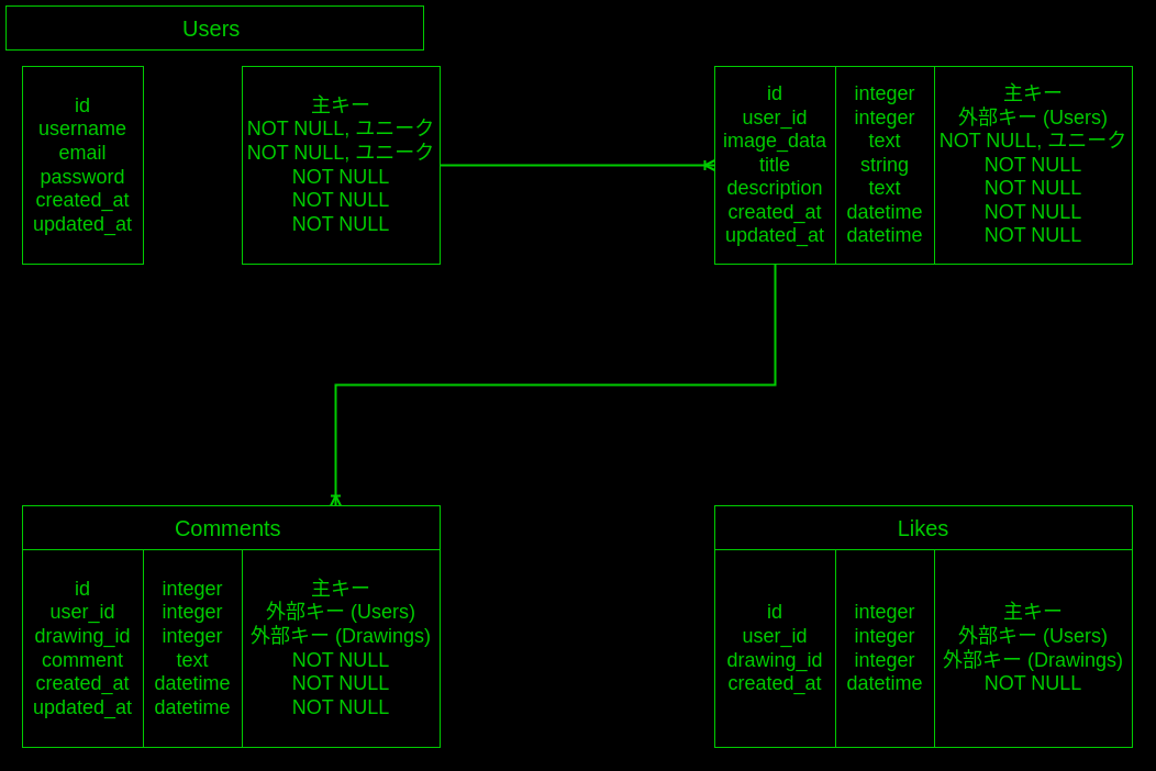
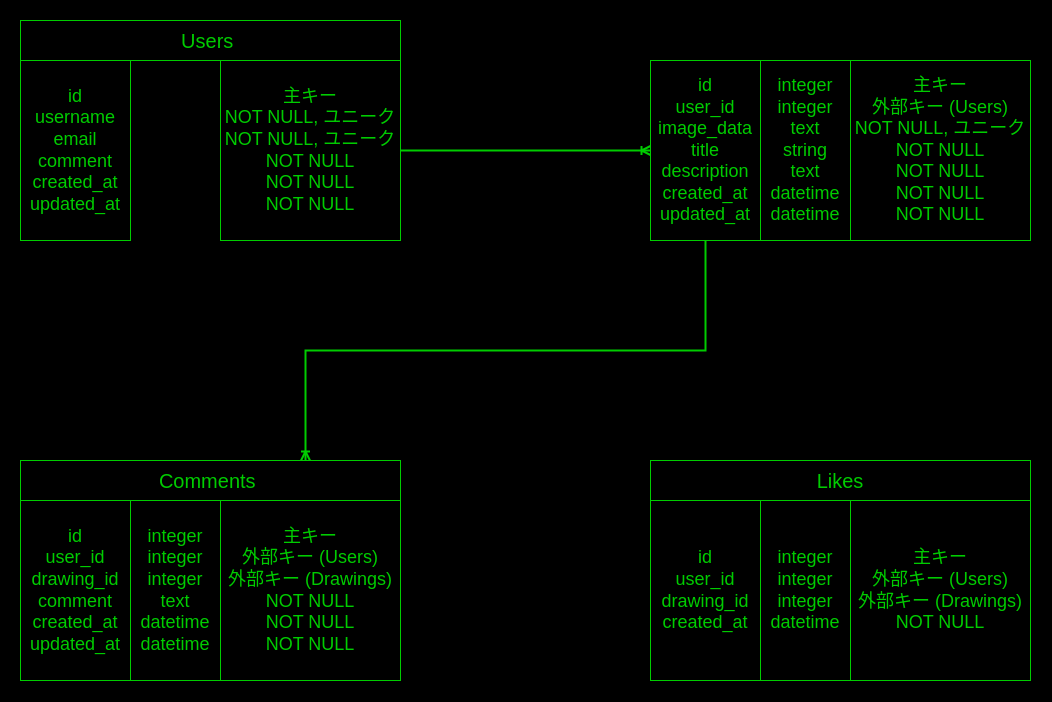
  <mxCell id="0" />
  <mxCell id="1" parent="0" />
- <mxCell id="2" value="&lt;font style=&quot;font-size: 20px;&quot;&gt;Users&amp;nbsp;&lt;/font&gt;" style="whiteSpace=wrap;html=1;fillColor=none;shadow=0;strokeColor=#00CC00;fontColor=#00CC00;" vertex="1" parent="1"><mxGeometry x="5" y="5" width="380" height="40" as="geometry" /></mxCell>
- <mxCell id="3" value="&lt;p style=&quot;line-height: 120%;&quot;&gt;&lt;/p&gt;&lt;font style=&quot;&quot;&gt;&lt;div style=&quot;&quot;&gt;id&lt;/div&gt;&lt;div style=&quot;&quot;&gt;username&lt;/div&gt;&lt;div style=&quot;&quot;&gt;email&lt;/div&gt;&lt;div style=&quot;&quot;&gt;password&lt;/div&gt;&lt;div style=&quot;&quot;&gt;created_at&lt;/div&gt;&lt;div style=&quot;&quot;&gt;updated_at&lt;/div&gt;&lt;/font&gt;&lt;p&gt;&lt;/p&gt;" style="whiteSpace=wrap;html=1;fontSize=18;fillColor=none;align=center;shadow=0;strokeColor=#00CC00;fontColor=#00CC00;" vertex="1" parent="1"><mxGeometry x="20" y="60" width="110" height="180" as="geometry" /></mxCell>
+ <mxCell id="2" value="&lt;font style=&quot;font-size: 20px;&quot;&gt;Users&amp;nbsp;&lt;/font&gt;" style="whiteSpace=wrap;html=1;fillColor=none;shadow=0;strokeColor=#00CC00;fontColor=#00CC00;" vertex="1" parent="1"><mxGeometry x="20" y="20" width="380" height="40" as="geometry" /></mxCell>
+ <mxCell id="3" value="&lt;p style=&quot;line-height: 120%;&quot;&gt;&lt;/p&gt;&lt;font style=&quot;&quot;&gt;&lt;div style=&quot;&quot;&gt;id&lt;/div&gt;&lt;div style=&quot;&quot;&gt;username&lt;/div&gt;&lt;div style=&quot;&quot;&gt;email&lt;/div&gt;&lt;div style=&quot;&quot;&gt;comment&lt;/div&gt;&lt;div style=&quot;&quot;&gt;created_at&lt;/div&gt;&lt;div style=&quot;&quot;&gt;updated_at&lt;/div&gt;&lt;/font&gt;&lt;p&gt;&lt;/p&gt;" style="whiteSpace=wrap;html=1;fontSize=18;fillColor=none;align=center;shadow=0;strokeColor=#00CC00;fontColor=#00CC00;" vertex="1" parent="1"><mxGeometry x="20" y="60" width="110" height="180" as="geometry" /></mxCell>
  <mxCell id="4" style="edgeStyle=none;html=1;exitX=1;exitY=0.5;exitDx=0;exitDy=0;entryX=0;entryY=0.5;entryDx=0;entryDy=0;strokeWidth=2;fontSize=20;fontColor=#00CC00;endArrow=ERoneToMany;endFill=0;shadow=0;fillColor=none;strokeColor=#00CC00;" edge="1" parent="1" source="5" target="11"><mxGeometry relative="1" as="geometry" /></mxCell>
  <mxCell id="5" value="主キー&lt;br&gt;NOT NULL, ユニーク&lt;br&gt;NOT NULL, ユニーク&lt;br&gt;NOT NULL&lt;br&gt;NOT NULL&lt;br&gt;NOT NULL" style="whiteSpace=wrap;html=1;fontSize=18;fillColor=none;shadow=0;strokeColor=#00CC00;fontColor=#00CC00;" vertex="1" parent="1"><mxGeometry x="220" y="60" width="180" height="180" as="geometry" /></mxCell>
  <mxCell id="6" value="&lt;font style=&quot;font-size: 20px;&quot;&gt;Comments&amp;nbsp;&lt;/font&gt;" style="whiteSpace=wrap;html=1;fillColor=none;shadow=0;strokeColor=#00CC00;fontColor=#00CC00;" vertex="1" parent="1"><mxGeometry x="20" y="460" width="380" height="40" as="geometry" /></mxCell>
  <mxCell id="7" value="&lt;p style=&quot;line-height: 120%;&quot;&gt;&lt;/p&gt;&lt;font style=&quot;&quot;&gt;&lt;div style=&quot;&quot;&gt;id&lt;/div&gt;&lt;div style=&quot;&quot;&gt;user_id&lt;/div&gt;drawing_id&lt;br&gt;comment&lt;br&gt;created_at&lt;div style=&quot;&quot;&gt;&lt;span style=&quot;background-color: initial;&quot;&gt;updated_at&lt;/span&gt;&lt;br&gt;&lt;/div&gt;&lt;/font&gt;&lt;p&gt;&lt;/p&gt;" style="whiteSpace=wrap;html=1;fontSize=18;fillColor=none;align=center;shadow=0;strokeColor=#00CC00;fontColor=#00CC00;" vertex="1" parent="1"><mxGeometry x="20" y="500" width="110" height="180" as="geometry" /></mxCell>
  <mxCell id="8" value="&lt;div style=&quot;&quot;&gt;&lt;font style=&quot;font-size: 18px;&quot;&gt;integer&lt;/font&gt;&lt;/div&gt;integer&lt;div style=&quot;&quot;&gt;integer&lt;br&gt;&lt;/div&gt;&lt;div style=&quot;&quot;&gt;&lt;font style=&quot;font-size: 18px;&quot;&gt;text&lt;/font&gt;&lt;/div&gt;&lt;div style=&quot;&quot;&gt;&lt;font style=&quot;font-size: 18px;&quot;&gt;datetime&lt;/font&gt;&lt;/div&gt;&lt;div style=&quot;&quot;&gt;&lt;font style=&quot;font-size: 18px;&quot;&gt;datetime&lt;/font&gt;&lt;/div&gt;" style="whiteSpace=wrap;html=1;fontSize=18;fillColor=none;align=center;shadow=0;strokeColor=#00CC00;fontColor=#00CC00;" vertex="1" parent="1"><mxGeometry x="130" y="500" width="90" height="180" as="geometry" /></mxCell>
  <mxCell id="9" value="&lt;div&gt;主キー&lt;/div&gt;&lt;div&gt;外部キー (Users)&lt;/div&gt;&lt;div&gt;外部キー (Drawings)&lt;/div&gt;&lt;div&gt;NOT NULL&lt;/div&gt;&lt;div&gt;NOT NULL&lt;/div&gt;&lt;div&gt;NOT NULL&lt;/div&gt;" style="whiteSpace=wrap;html=1;fontSize=18;fillColor=none;shadow=0;strokeColor=#00CC00;fontColor=#00CC00;" vertex="1" parent="1"><mxGeometry x="220" y="500" width="180" height="180" as="geometry" /></mxCell>
  <mxCell id="10" style="edgeStyle=orthogonalEdgeStyle;rounded=0;html=1;exitX=0.5;exitY=1;exitDx=0;exitDy=0;entryX=0.75;entryY=0;entryDx=0;entryDy=0;strokeWidth=2;fontSize=20;fontColor=#00CC00;endArrow=ERoneToMany;endFill=0;shadow=0;fillColor=none;strokeColor=#00CC00;" edge="1" parent="1" source="11" target="6"><mxGeometry relative="1" as="geometry" /></mxCell>
  <mxCell id="11" value="&lt;p style=&quot;line-height: 120%;&quot;&gt;&lt;/p&gt;&lt;font style=&quot;&quot;&gt;&lt;div style=&quot;&quot;&gt;id&lt;/div&gt;&lt;div style=&quot;&quot;&gt;user_id&lt;/div&gt;&lt;div style=&quot;&quot;&gt;image_data&lt;/div&gt;&lt;div style=&quot;&quot;&gt;title&lt;/div&gt;&lt;div style=&quot;&quot;&gt;description&lt;br&gt;&lt;/div&gt;&lt;div style=&quot;&quot;&gt;created_at&lt;/div&gt;&lt;div style=&quot;&quot;&gt;updated_at&lt;/div&gt;&lt;/font&gt;&lt;p&gt;&lt;/p&gt;" style="whiteSpace=wrap;html=1;fontSize=18;fillColor=none;align=center;shadow=0;strokeColor=#00CC00;fontColor=#00CC00;" vertex="1" parent="1"><mxGeometry x="650" y="60" width="110" height="180" as="geometry" /></mxCell>
  <mxCell id="12" value="&lt;div style=&quot;&quot;&gt;&lt;font style=&quot;font-size: 18px;&quot;&gt;integer&lt;/font&gt;&lt;/div&gt;integer&lt;div style=&quot;&quot;&gt;text&lt;br&gt;&lt;/div&gt;&lt;div style=&quot;&quot;&gt;&lt;font style=&quot;font-size: 18px;&quot;&gt;string&lt;/font&gt;&lt;/div&gt;&lt;div style=&quot;&quot;&gt;&lt;font style=&quot;font-size: 18px;&quot;&gt;text&lt;br&gt;&lt;/font&gt;&lt;/div&gt;&lt;div style=&quot;&quot;&gt;&lt;font style=&quot;font-size: 18px;&quot;&gt;datetime&lt;/font&gt;&lt;/div&gt;&lt;div style=&quot;&quot;&gt;&lt;font style=&quot;font-size: 18px;&quot;&gt;datetime&lt;/font&gt;&lt;/div&gt;" style="whiteSpace=wrap;html=1;fontSize=18;fillColor=none;align=center;shadow=0;strokeColor=#00CC00;fontColor=#00CC00;" vertex="1" parent="1"><mxGeometry x="760" y="60" width="90" height="180" as="geometry" /></mxCell>
  <mxCell id="13" value="&lt;div&gt;主キー&lt;/div&gt;&lt;div&gt;外部キー (Users)&lt;/div&gt;&lt;div&gt;NOT NULL, ユニーク&lt;/div&gt;&lt;div&gt;NOT NULL&lt;/div&gt;&lt;div&gt;NOT NULL&lt;/div&gt;&lt;div&gt;NOT NULL&lt;/div&gt;&lt;div&gt;NOT NULL&lt;/div&gt;" style="whiteSpace=wrap;html=1;fontSize=18;fillColor=none;shadow=0;strokeColor=#00CC00;fontColor=#00CC00;" vertex="1" parent="1"><mxGeometry x="850" y="60" width="180" height="180" as="geometry" /></mxCell>
  <mxCell id="14" value="&lt;font&gt;&lt;span style=&quot;font-size: 20px;&quot;&gt;Likes&lt;/span&gt;&lt;/font&gt;" style="whiteSpace=wrap;html=1;fillColor=none;shadow=0;strokeColor=#00CC00;fontColor=#00CC00;" vertex="1" parent="1"><mxGeometry x="650" y="460" width="380" height="40" as="geometry" /></mxCell>
  <mxCell id="15" value="&lt;p style=&quot;line-height: 120%;&quot;&gt;&lt;/p&gt;&lt;font style=&quot;&quot;&gt;&lt;div style=&quot;&quot;&gt;id&lt;/div&gt;&lt;div style=&quot;&quot;&gt;user_id&lt;/div&gt;&lt;div style=&quot;&quot;&gt;drawing_id&lt;/div&gt;&lt;div style=&quot;&quot;&gt;created_at&lt;/div&gt;&lt;/font&gt;&lt;p&gt;&lt;/p&gt;" style="whiteSpace=wrap;html=1;fontSize=18;fillColor=none;align=center;shadow=0;strokeColor=#00CC00;fontColor=#00CC00;" vertex="1" parent="1"><mxGeometry x="650" y="500" width="110" height="180" as="geometry" /></mxCell>
  <mxCell id="16" value="&lt;div style=&quot;&quot;&gt;&lt;font style=&quot;font-size: 18px;&quot;&gt;integer&lt;/font&gt;&lt;/div&gt;integer&lt;div style=&quot;&quot;&gt;integer&lt;br&gt;&lt;/div&gt;&lt;div style=&quot;&quot;&gt;&lt;span style=&quot;background-color: initial;&quot;&gt;datetime&lt;/span&gt;&lt;/div&gt;" style="whiteSpace=wrap;html=1;fontSize=18;fillColor=none;align=center;shadow=0;strokeColor=#00CC00;fontColor=#00CC00;" vertex="1" parent="1"><mxGeometry x="760" y="500" width="90" height="180" as="geometry" /></mxCell>
  <mxCell id="17" value="&lt;div&gt;主キー&lt;/div&gt;&lt;div&gt;外部キー (Users)&lt;/div&gt;&lt;div&gt;外部キー (Drawings)&lt;/div&gt;&lt;div&gt;&lt;span style=&quot;background-color: initial;&quot;&gt;NOT NULL&lt;/span&gt;&lt;/div&gt;" style="whiteSpace=wrap;html=1;fontSize=18;fillColor=none;shadow=0;strokeColor=#00CC00;fontColor=#00CC00;" vertex="1" parent="1"><mxGeometry x="850" y="500" width="180" height="180" as="geometry" /></mxCell>
